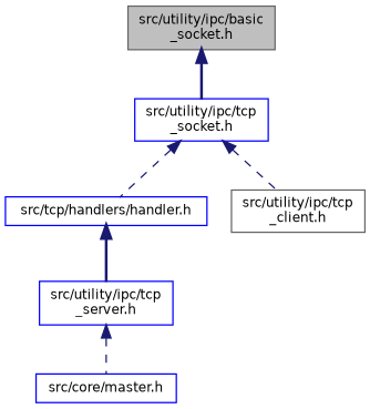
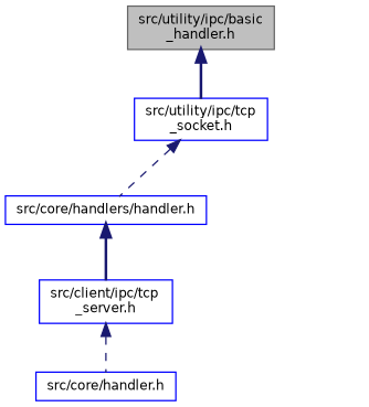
  digraph {
    node [color=blue fillcolor=white fontname=Helvetica fontsize=10 shape=record style=filled]
    edge [color=midnightblue dir=back fontname=Helvetica fontsize=10 labelfontname=Helvetica labelfontsize=10 style=dashed]
-   n1 [color=gray40 fillcolor=grey75 fontcolor=black height=0.2 label="src/utility/ipc/basic\l_socket.h" width=0.4]
+   n1 [color=gray40 fillcolor=grey75 fontcolor=black height=0.2 label="src/utility/ipc/basic\l_handler.h" width=0.4]
    n2 [height=0.2 label="src/utility/ipc/tcp\l_socket.h" width=0.4]
-   n3 [height=0.2 label="src/tcp/handlers/handler.h" width=0.4]
-   n4 [color=gray40 height=0.2 label="src/utility/ipc/tcp\l_client.h" width=0.4]
-   n5 [height=0.2 label="src/utility/ipc/tcp\l_server.h" width=0.4]
-   n6 [height=0.2 label="src/core/master.h" width=0.4]
+   n3 [height=0.2 label="src/core/handlers/handler.h" width=0.4]
+   n5 [height=0.2 label="src/client/ipc/tcp\l_server.h" width=0.4]
+   n6 [height=0.2 label="src/core/handler.h" width=0.4]
    n1 -> n2 [style=bold]
    n2 -> n3
-   n2 -> n4
    n3 -> n5 [style=bold]
    n5 -> n6
  }
